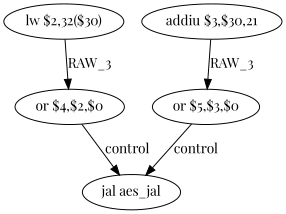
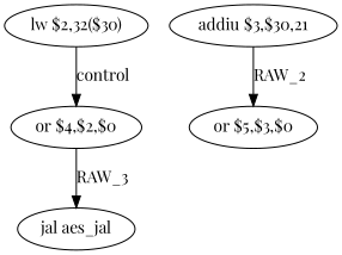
  digraph {
    fontname="Playfair Display"
    node [fontname="Playfair Display" shape=ellipse]
    edge [fontname="Playfair Display"]
    n1 [label="lw $2,32($30)"]
    n2 [label="or $4,$2,$0"]
    n3 [label="jal aes_jal"]
    n4 [label="addiu $3,$30,21"]
    n5 [label="or $5,$3,$0"]
-   n1 -> n2 [label=RAW_3]
-   n2 -> n3 [label=control]
-   n4 -> n5 [label=RAW_3]
-   n5 -> n3 [label=control]
+   n1 -> n2 [label=control]
+   n2 -> n3 [label=RAW_3]
+   n4 -> n5 [label=RAW_2]
  }
